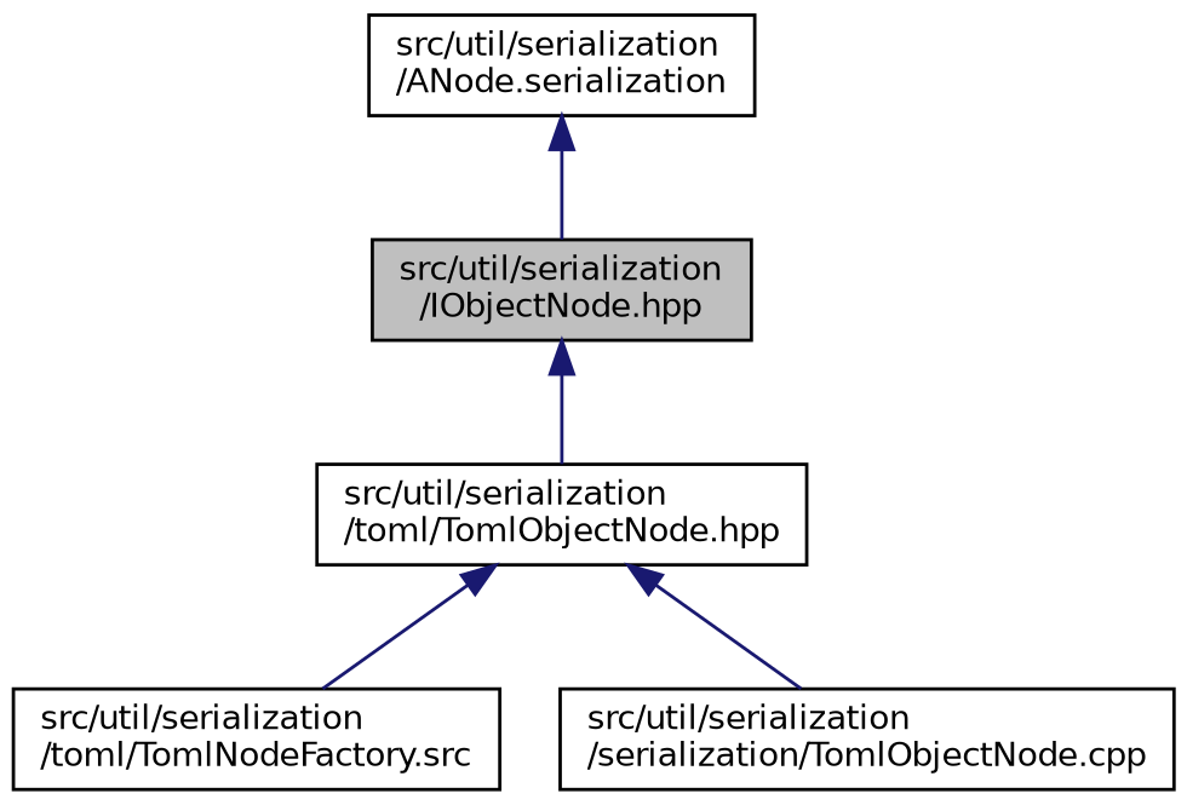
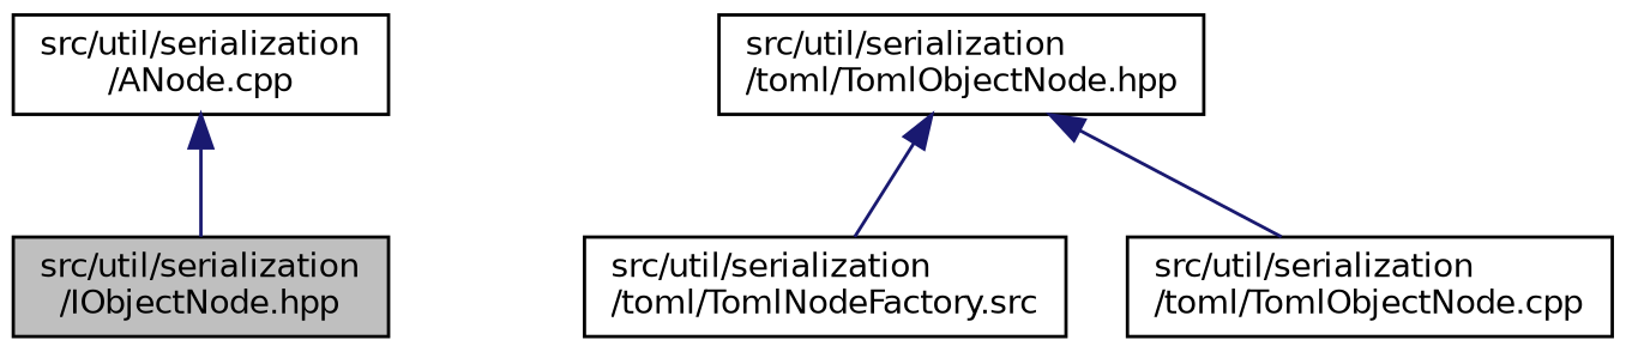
  digraph {
    node [color=black fillcolor=white fontname=Helvetica fontsize=10 shape=record style=filled]
    edge [color=midnightblue dir=back fontname=Helvetica fontsize=10 labelfontname=Helvetica labelfontsize=10 style=solid]
    n1 [fillcolor=grey75 fontcolor=black height=0.2 label="src/util/serialization\l/IObjectNode.hpp" width=0.4]
    n2 [height=0.2 label="src/util/serialization\l/toml/TomlObjectNode.hpp" width=0.4]
-   n3 [height=0.2 label="src/util/serialization\l/ANode.serialization" width=0.4]
+   n3 [height=0.2 label="src/util/serialization\l/ANode.cpp" width=0.4]
    n4 [height=0.2 label="src/util/serialization\l/toml/TomlNodeFactory.src" width=0.4]
-   n5 [height=0.2 label="src/util/serialization\l/serialization/TomlObjectNode.cpp" width=0.4]
-   n1 -> n2
+   n5 [height=0.2 label="src/util/serialization\l/toml/TomlObjectNode.cpp" width=0.4]
    n2 -> n4
    n2 -> n5
    n3 -> n1
  }
